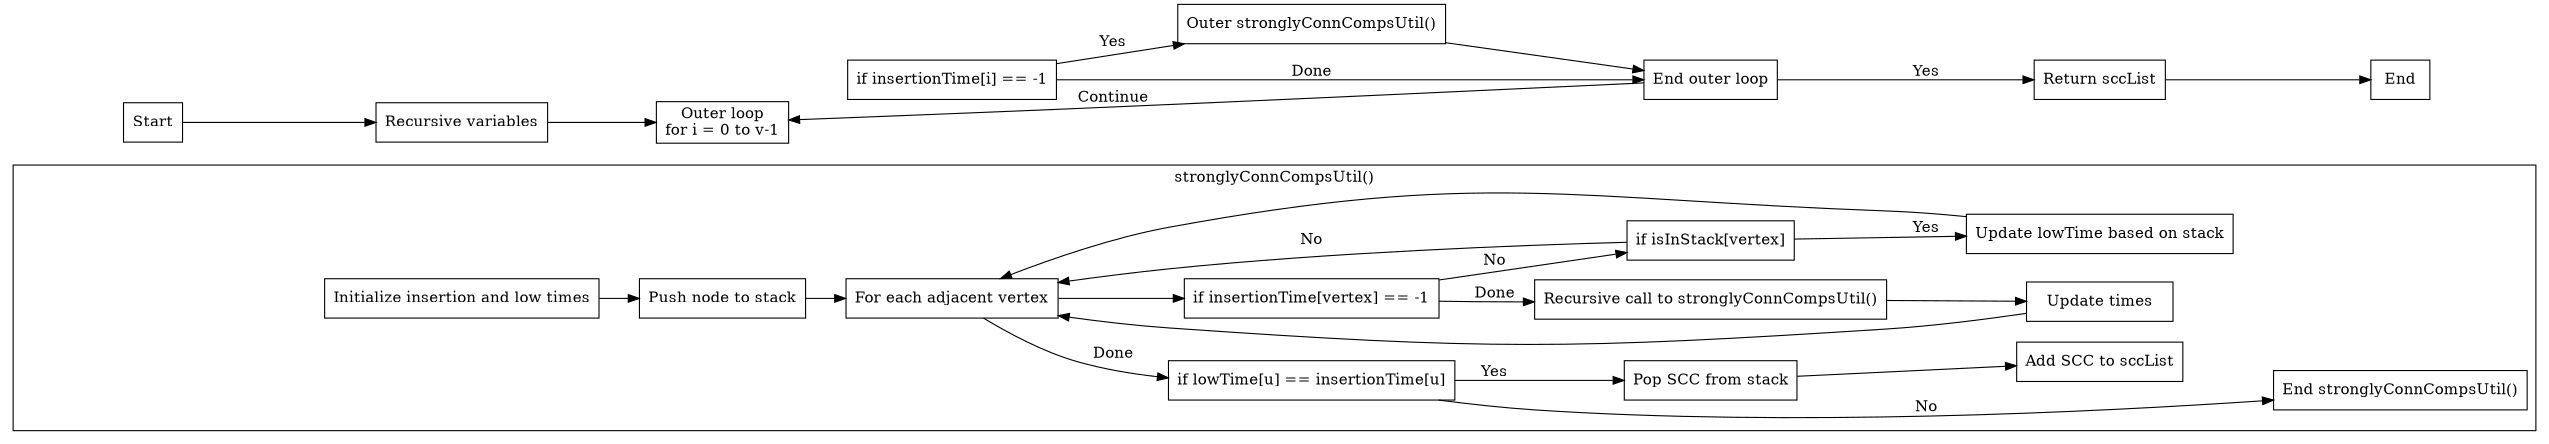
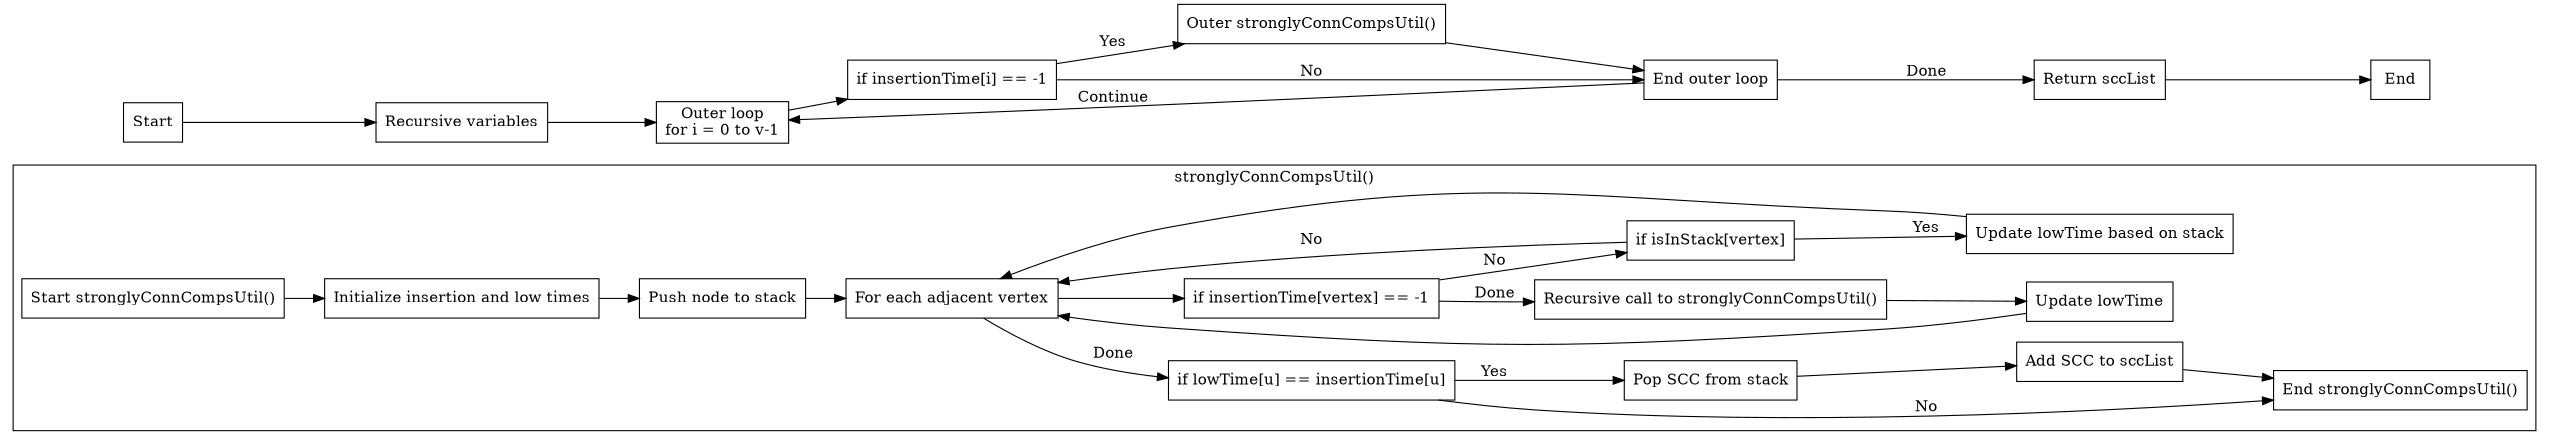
  digraph {
    rankdir=LR
    node [shape=rectangle]
+   n1 [label="Start stronglyConnCompsUtil()"]
    n2 [label="Initialize insertion and low times"]
    n3 [label="Push node to stack"]
    n4 [label="For each adjacent vertex"]
    n5 [label="if insertionTime[vertex] == -1"]
    n6 [label="Recursive call to stronglyConnCompsUtil()"]
-   n7 [label="Update times"]
+   n7 [label="Update lowTime"]
    n8 [label="if isInStack[vertex]"]
    n9 [label="Update lowTime based on stack"]
    n10 [label="if lowTime[u] == insertionTime[u]"]
    n11 [label="Pop SCC from stack"]
    n12 [label="Add SCC to sccList"]
    n13 [label="End stronglyConnCompsUtil()"]
    n14 [label=Start]
    n15 [label="Recursive variables"]
    n16 [label="Outer loop\nfor i = 0 to v-1"]
    n17 [label="if insertionTime[i] == -1"]
    n18 [label="Outer stronglyConnCompsUtil()"]
    n19 [label="End outer loop"]
    n20 [label="Return sccList"]
    n21 [label=End]
    subgraph cluster_1 {
      label="stronglyConnCompsUtil()"
+     n1
      n2
      n3
      n4
      n5
      n6
      n7
      n8
      n9
      n10
      n11
      n12
      n13
    }
+   n1 -> n2
    n2 -> n3
    n3 -> n4
    n4 -> n5
    n4 -> n10 [label=Done]
    n5 -> n6 [label=Done]
    n5 -> n8 [label=No]
    n6 -> n7
    n7 -> n4
    n8 -> n4 [label=No]
    n8 -> n9 [label=Yes]
    n9 -> n4
    n10 -> n11 [label=Yes]
    n10 -> n13 [label=No]
    n11 -> n12
+   n12 -> n13
    n14 -> n15
    n15 -> n16
+   n16 -> n17
    n17 -> n18 [label=Yes]
-   n17 -> n19 [label=Done]
+   n17 -> n19 [label=No]
    n18 -> n19
    n19 -> n16 [label=Continue]
-   n19 -> n20 [label=Yes]
+   n19 -> n20 [label=Done]
    n20 -> n21
  }
